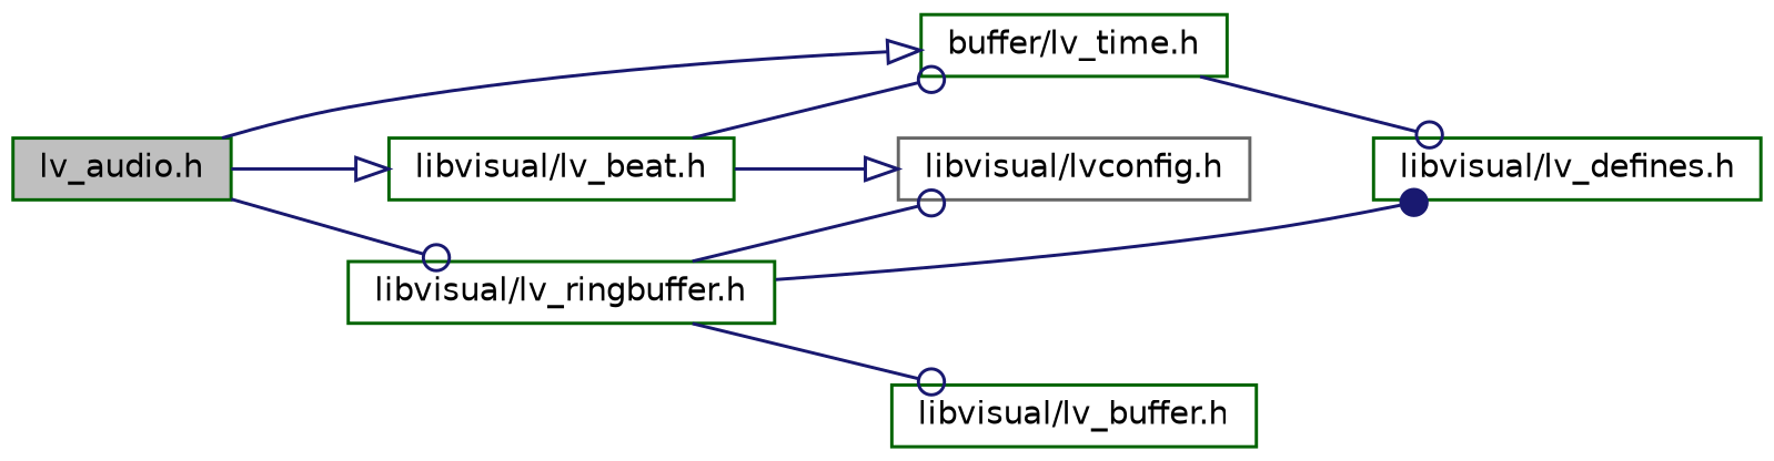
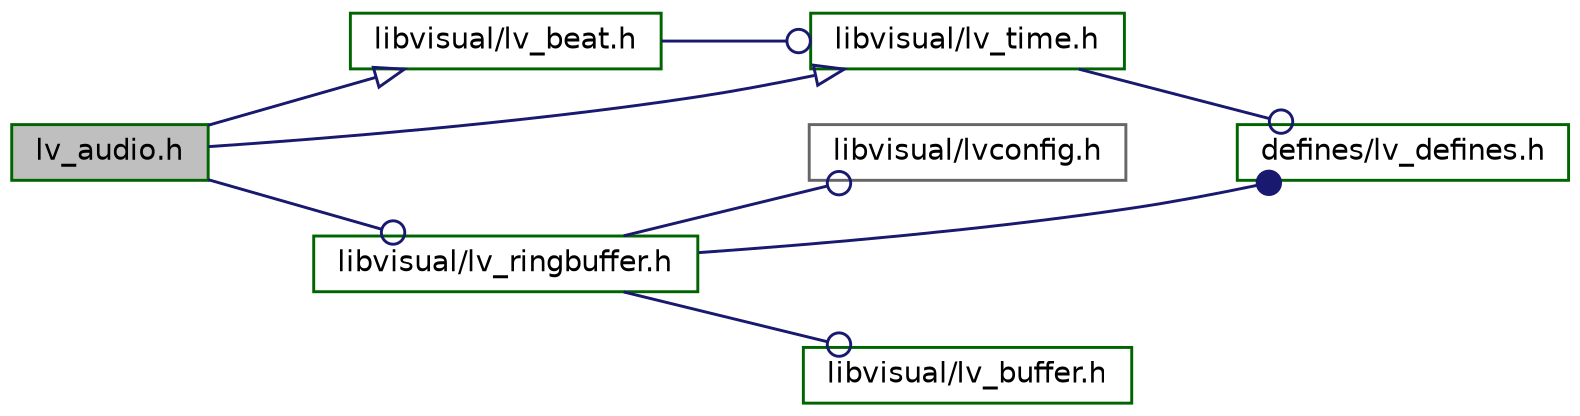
  digraph {
    rankdir=LR
    node [color=darkgreen fillcolor=white fontname=Helvetica fontsize=10 shape=record style=filled]
    edge [arrowhead=odot color=midnightblue fontname=Helvetica fontsize=10 labelfontname=Helvetica labelfontsize=10 style=solid]
    n1 [fillcolor=grey75 fontcolor=black height=0.2 label="lv_audio.h" width=0.4]
    n2 [height=0.2 label="libvisual/lv_beat.h" width=0.4]
-   n3 [height=0.2 label="buffer/lv_time.h" width=0.4]
+   n3 [height=0.2 label="libvisual/lv_time.h" width=0.4]
    n4 [height=0.2 label="libvisual/lv_ringbuffer.h" width=0.4]
    n5 [color=gray40 height=0.2 label="libvisual/lvconfig.h" width=0.4]
-   n6 [height=0.2 label="libvisual/lv_defines.h" width=0.4]
+   n6 [height=0.2 label="defines/lv_defines.h" width=0.4]
    n7 [height=0.2 label="libvisual/lv_buffer.h" width=0.4]
    n1 -> n2 [arrowhead=onormal]
    n1 -> n3 [arrowhead=onormal]
    n1 -> n4
    n2 -> n3
-   n2 -> n5 [arrowhead=onormal]
    n3 -> n6
    n4 -> n5
    n4 -> n6 [arrowhead=dot]
    n4 -> n7
  }
